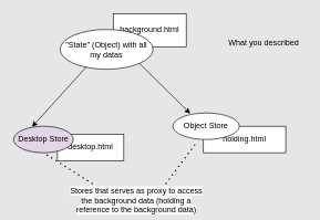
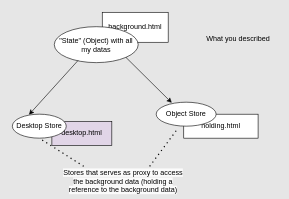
  <mxCell id="0" />
  <mxCell id="1" parent="0" />
  <mxCell id="2" value="background.html" style="rounded=0;whiteSpace=wrap;html=1;" parent="1" vertex="1"><mxGeometry x="170" y="20" width="110" height="50" as="geometry" /></mxCell>
- <mxCell id="3" value="desktop.html" style="rounded=0;whiteSpace=wrap;html=1;" parent="1" vertex="1"><mxGeometry x="86" y="202" width="100" height="40" as="geometry" /></mxCell>
+ <mxCell id="3" value="desktop.html" style="rounded=0;whiteSpace=wrap;html=1;fillColor=#e1d5e7;" parent="1" vertex="1"><mxGeometry x="86" y="202" width="100" height="40" as="geometry" /></mxCell>
  <mxCell id="4" value="holding.html" style="rounded=0;whiteSpace=wrap;html=1;" parent="1" vertex="1"><mxGeometry x="306" y="190" width="124" height="40" as="geometry" /></mxCell>
  <mxCell id="5" value="What you described" style="text;html=1;strokeColor=none;fillColor=none;align=center;verticalAlign=middle;whiteSpace=wrap;rounded=0;" parent="1" vertex="1"><mxGeometry x="334" y="45" width="126" height="40" as="geometry" /></mxCell>
  <mxCell id="6" value="&quot;State&quot; (Object) with all my datas" style="ellipse;whiteSpace=wrap;html=1;" parent="1" vertex="1"><mxGeometry x="90" y="44" width="140" height="60" as="geometry" /></mxCell>
  <mxCell id="7" value="" style="endArrow=classic;html=1;rounded=0;exitX=1;exitY=1;exitDx=0;exitDy=0;entryX=0.26;entryY=0.025;entryDx=0;entryDy=0;entryPerimeter=0;" parent="1" source="6" target="9" edge="1"><mxGeometry width="50" height="50" relative="1" as="geometry"><mxPoint x="210" y="110" as="sourcePoint" /><mxPoint x="290" y="150" as="targetPoint" /></mxGeometry></mxCell>
  <mxCell id="8" value="" style="endArrow=classic;html=1;rounded=0;entryX=0.309;entryY=0.02;entryDx=0;entryDy=0;exitX=0.283;exitY=0.94;exitDx=0;exitDy=0;exitPerimeter=0;entryPerimeter=0;" parent="1" source="6" target="10" edge="1"><mxGeometry width="50" height="50" relative="1" as="geometry"><mxPoint x="193.213" y="110.678" as="sourcePoint" /><mxPoint x="322" y="208" as="targetPoint" /></mxGeometry></mxCell>
  <mxCell id="9" value="Object Store" style="ellipse;whiteSpace=wrap;html=1;" parent="1" vertex="1"><mxGeometry x="260" y="170" width="100" height="40" as="geometry" /></mxCell>
- <mxCell id="10" value="Desktop Store" style="ellipse;whiteSpace=wrap;html=1;fillColor=#e1d5e7;" parent="1" vertex="1"><mxGeometry x="20" y="190" width="90" height="40" as="geometry" /></mxCell>
+ <mxCell id="10" value="Desktop Store" style="ellipse;whiteSpace=wrap;html=1;" parent="1" vertex="1"><mxGeometry x="20" y="190" width="90" height="40" as="geometry" /></mxCell>
  <mxCell id="11" value="&lt;br&gt;&lt;span style=&quot;color: rgb(0, 0, 0); font-family: Helvetica; font-size: 12px; font-style: normal; font-variant-ligatures: normal; font-variant-caps: normal; font-weight: 400; letter-spacing: normal; orphans: 2; text-align: center; text-indent: 0px; text-transform: none; widows: 2; word-spacing: 0px; -webkit-text-stroke-width: 0px; background-color: rgb(251, 251, 251); text-decoration-thickness: initial; text-decoration-style: initial; text-decoration-color: initial; float: none; display: inline !important;&quot;&gt;Stores that serves as proxy to access the background data (holding a reference to the background data)&lt;/span&gt;&lt;br&gt;" style="text;html=1;strokeColor=none;fillColor=none;align=center;verticalAlign=middle;whiteSpace=wrap;rounded=0;" vertex="1" parent="1"><mxGeometry x="100" y="280" width="210" height="30" as="geometry" /></mxCell>
  <mxCell id="12" value="" style="endArrow=none;dashed=1;html=1;dashPattern=1 3;strokeWidth=2;rounded=0;entryX=0.36;entryY=1.1;entryDx=0;entryDy=0;entryPerimeter=0;exitX=0.71;exitY=-0.1;exitDx=0;exitDy=0;exitPerimeter=0;" edge="1" parent="1" source="11" target="9"><mxGeometry width="50" height="50" relative="1" as="geometry"><mxPoint x="160" y="240" as="sourcePoint" /><mxPoint x="210" y="190" as="targetPoint" /></mxGeometry></mxCell>
  <mxCell id="13" value="" style="endArrow=none;dashed=1;html=1;dashPattern=1 3;strokeWidth=2;rounded=0;entryX=0.5;entryY=1;entryDx=0;entryDy=0;exitX=0.186;exitY=-0.1;exitDx=0;exitDy=0;exitPerimeter=0;" edge="1" parent="1" source="11" target="10"><mxGeometry width="50" height="50" relative="1" as="geometry"><mxPoint x="160" y="240" as="sourcePoint" /><mxPoint x="210" y="190" as="targetPoint" /></mxGeometry></mxCell>
